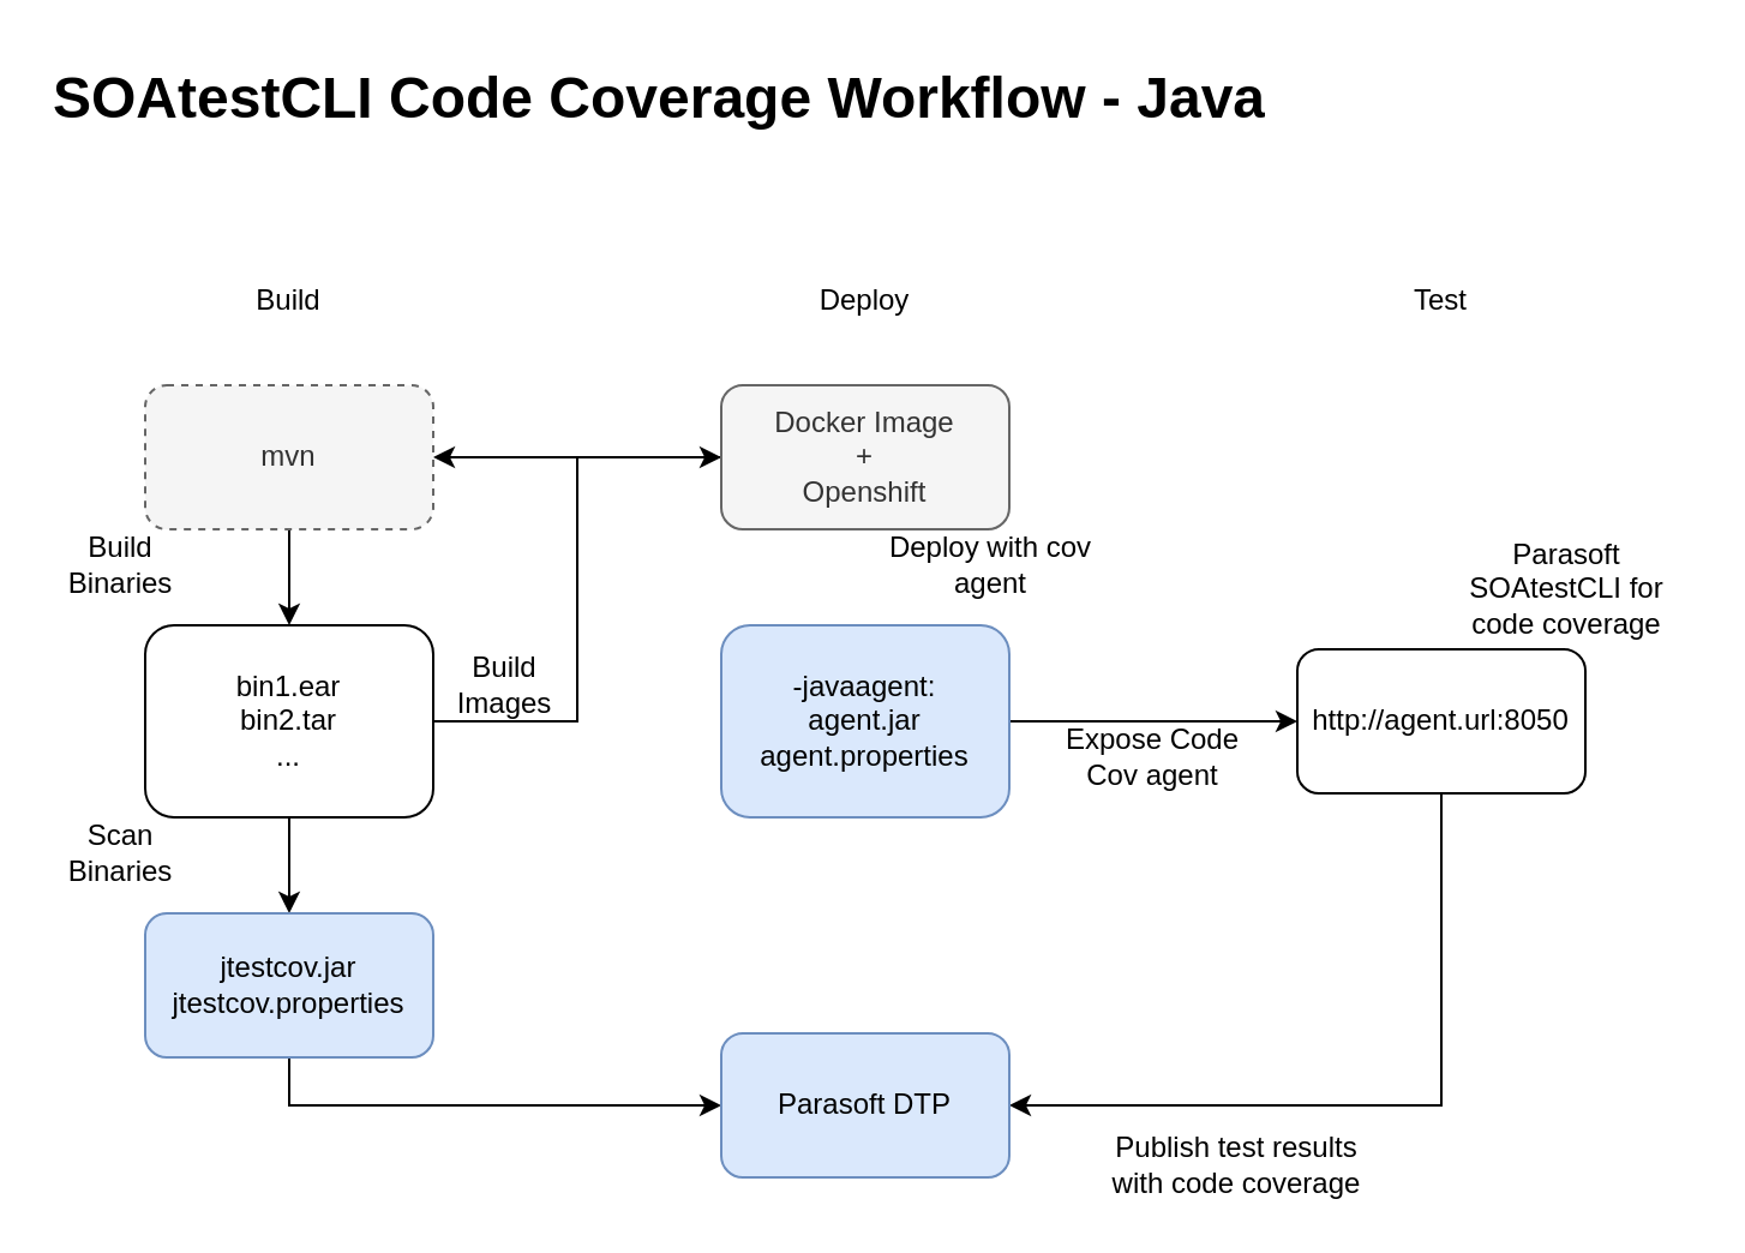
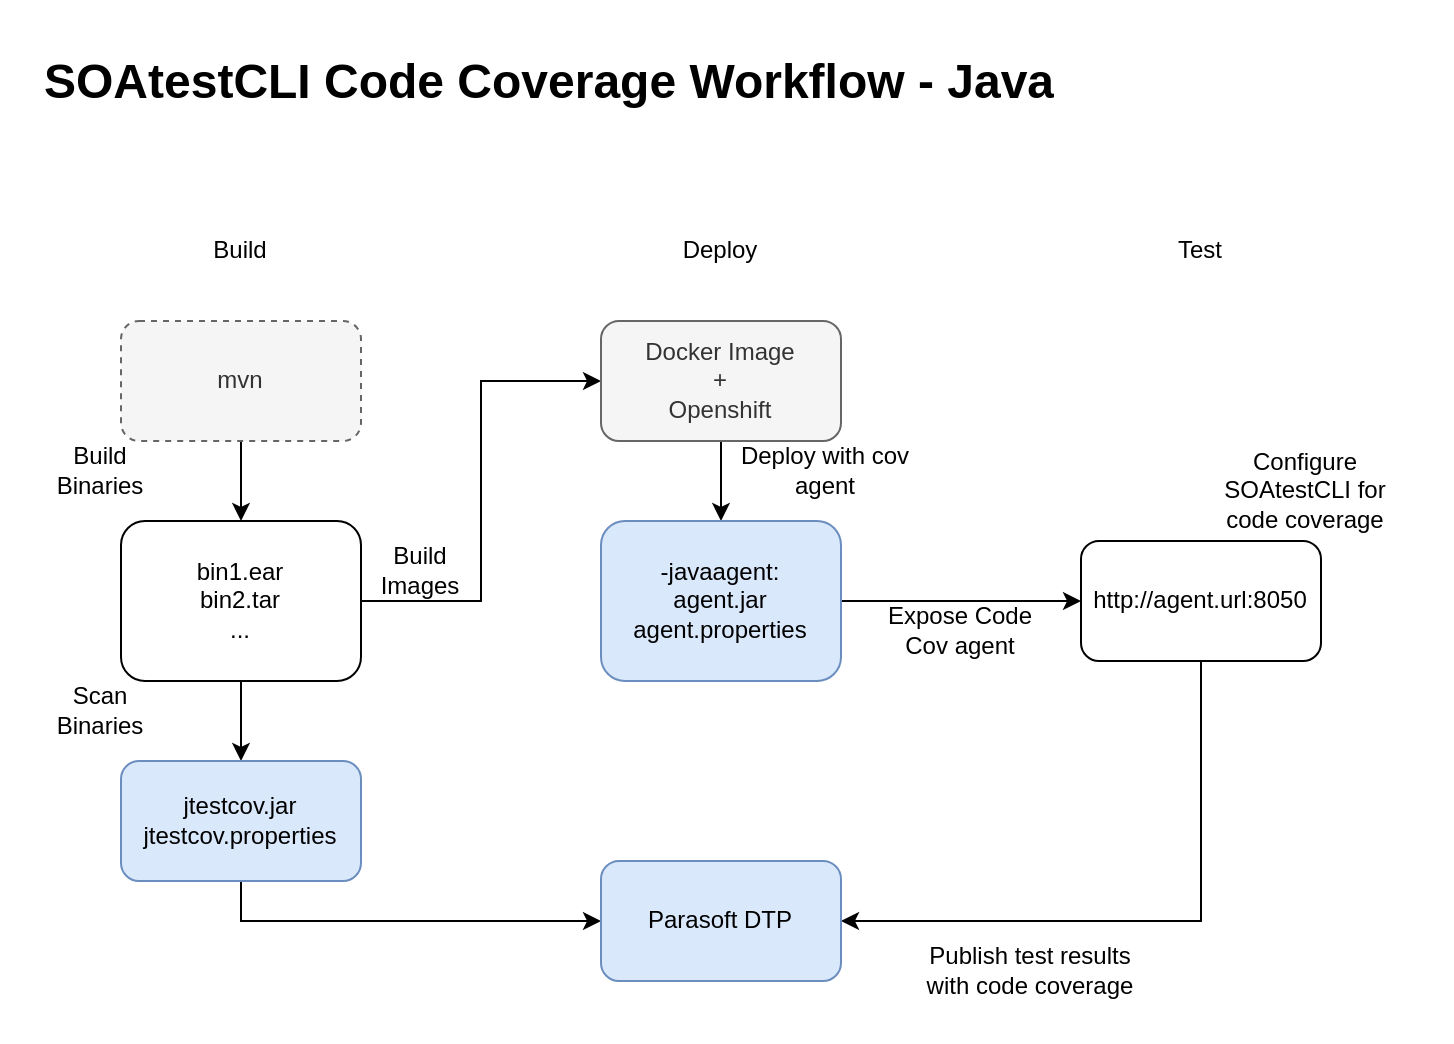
  <mxCell id="0" />
  <mxCell id="1" parent="0" />
  <mxCell id="2" style="edgeStyle=orthogonalEdgeStyle;rounded=0;orthogonalLoop=1;jettySize=auto;html=1;entryX=0;entryY=0.5;entryDx=0;entryDy=0;" parent="1" source="4" target="9" edge="1"><mxGeometry relative="1" as="geometry" /></mxCell>
  <mxCell id="3" style="edgeStyle=orthogonalEdgeStyle;rounded=0;orthogonalLoop=1;jettySize=auto;html=1;" parent="1" source="4" target="13" edge="1"><mxGeometry relative="1" as="geometry"><mxPoint x="240" y="460" as="targetPoint" /></mxGeometry></mxCell>
  <mxCell id="4" value="bin1.ear&lt;div&gt;bin2.tar&lt;/div&gt;&lt;div&gt;...&lt;/div&gt;" style="rounded=1;whiteSpace=wrap;html=1;" parent="1" vertex="1"><mxGeometry x="60" y="260" width="120" height="80" as="geometry" /></mxCell>
  <mxCell id="5" style="edgeStyle=orthogonalEdgeStyle;rounded=0;orthogonalLoop=1;jettySize=auto;html=1;" parent="1" source="6" target="4" edge="1"><mxGeometry relative="1" as="geometry" /></mxCell>
  <mxCell id="6" value="mvn" style="rounded=1;whiteSpace=wrap;html=1;fillColor=#f5f5f5;fontColor=#333333;strokeColor=#666666;dashed=1;" parent="1" vertex="1"><mxGeometry x="60" y="160" width="120" height="60" as="geometry" /></mxCell>
  <mxCell id="7" value="Build" style="text;html=1;align=center;verticalAlign=middle;whiteSpace=wrap;rounded=0;" parent="1" vertex="1"><mxGeometry x="90" y="110" width="60" height="30" as="geometry" /></mxCell>
- <mxCell id="8" style="edgeStyle=orthogonalEdgeStyle;rounded=0;orthogonalLoop=1;jettySize=auto;html=1;" parent="1" source="9" target="6" edge="1"><mxGeometry relative="1" as="geometry" /></mxCell>
+ <mxCell id="8" style="edgeStyle=orthogonalEdgeStyle;rounded=0;orthogonalLoop=1;jettySize=auto;html=1;" parent="1" source="9" target="15" edge="1"><mxGeometry relative="1" as="geometry" /></mxCell>
  <mxCell id="9" value="Docker Image&lt;div&gt;+&lt;br&gt;Openshift&lt;/div&gt;" style="rounded=1;whiteSpace=wrap;html=1;fillColor=#f5f5f5;fontColor=#333333;strokeColor=#666666;" parent="1" vertex="1"><mxGeometry x="300" y="160" width="120" height="60" as="geometry" /></mxCell>
  <mxCell id="10" value="Deploy" style="text;html=1;align=center;verticalAlign=middle;whiteSpace=wrap;rounded=0;" parent="1" vertex="1"><mxGeometry x="330" y="110" width="60" height="30" as="geometry" /></mxCell>
  <mxCell id="11" value="Test" style="text;html=1;align=center;verticalAlign=middle;whiteSpace=wrap;rounded=0;" parent="1" vertex="1"><mxGeometry x="570" y="110" width="60" height="30" as="geometry" /></mxCell>
  <mxCell id="12" style="edgeStyle=orthogonalEdgeStyle;rounded=0;orthogonalLoop=1;jettySize=auto;html=1;entryX=0;entryY=0.5;entryDx=0;entryDy=0;" parent="1" source="13" target="18" edge="1"><mxGeometry relative="1" as="geometry"><Array as="points"><mxPoint x="120" y="460" /></Array></mxGeometry></mxCell>
  <mxCell id="13" value="jtestcov.jar&lt;div&gt;jtestcov.properties&lt;/div&gt;" style="rounded=1;whiteSpace=wrap;html=1;fillColor=#dae8fc;strokeColor=#6c8ebf;" parent="1" vertex="1"><mxGeometry x="60" y="380" width="120" height="60" as="geometry" /></mxCell>
  <mxCell id="14" style="edgeStyle=orthogonalEdgeStyle;rounded=0;orthogonalLoop=1;jettySize=auto;html=1;entryX=0;entryY=0.5;entryDx=0;entryDy=0;" parent="1" source="15" target="17" edge="1"><mxGeometry relative="1" as="geometry" /></mxCell>
  <mxCell id="15" value="-javaagent:&lt;div&gt;agent.jar&lt;div&gt;agent.properties&lt;/div&gt;&lt;/div&gt;" style="rounded=1;whiteSpace=wrap;html=1;fillColor=#dae8fc;strokeColor=#6c8ebf;" parent="1" vertex="1"><mxGeometry x="300" y="260" width="120" height="80" as="geometry" /></mxCell>
  <mxCell id="16" style="edgeStyle=orthogonalEdgeStyle;rounded=0;orthogonalLoop=1;jettySize=auto;html=1;entryX=1;entryY=0.5;entryDx=0;entryDy=0;" parent="1" source="17" target="18" edge="1"><mxGeometry relative="1" as="geometry"><Array as="points"><mxPoint x="600" y="460" /></Array></mxGeometry></mxCell>
  <mxCell id="17" value="http://agent.url:8050" style="rounded=1;whiteSpace=wrap;html=1;" parent="1" vertex="1"><mxGeometry x="540" y="270" width="120" height="60" as="geometry" /></mxCell>
  <mxCell id="18" value="Parasoft DTP" style="rounded=1;whiteSpace=wrap;html=1;fillColor=#dae8fc;strokeColor=#6c8ebf;" parent="1" vertex="1"><mxGeometry x="300" y="430" width="120" height="60" as="geometry" /></mxCell>
  <mxCell id="19" value="Publish test results with code coverage" style="text;html=1;align=center;verticalAlign=middle;whiteSpace=wrap;rounded=0;" parent="1" vertex="1"><mxGeometry x="460" y="470" width="110" height="30" as="geometry" /></mxCell>
  <mxCell id="20" value="Build Binaries" style="text;html=1;align=center;verticalAlign=middle;whiteSpace=wrap;rounded=0;" parent="1" vertex="1"><mxGeometry x="20" y="220" width="60" height="30" as="geometry" /></mxCell>
  <mxCell id="21" value="Scan&lt;div&gt;Binaries&lt;/div&gt;" style="text;html=1;align=center;verticalAlign=middle;whiteSpace=wrap;rounded=0;" parent="1" vertex="1"><mxGeometry x="20" y="340" width="60" height="30" as="geometry" /></mxCell>
  <mxCell id="22" value="Build Images" style="text;html=1;align=center;verticalAlign=middle;whiteSpace=wrap;rounded=0;" parent="1" vertex="1"><mxGeometry x="180" y="270" width="60" height="30" as="geometry" /></mxCell>
  <mxCell id="23" value="Deploy with cov agent" style="text;html=1;align=center;verticalAlign=middle;whiteSpace=wrap;rounded=0;" parent="1" vertex="1"><mxGeometry x="360" y="220" width="105" height="30" as="geometry" /></mxCell>
- <mxCell id="24" value="Parasoft SOAtestCLI for code coverage" style="text;html=1;align=center;verticalAlign=middle;whiteSpace=wrap;rounded=0;" parent="1" vertex="1"><mxGeometry x="600" y="230" width="105" height="30" as="geometry" /></mxCell>
+ <mxCell id="24" value="Configure SOAtestCLI for code coverage" style="text;html=1;align=center;verticalAlign=middle;whiteSpace=wrap;rounded=0;" parent="1" vertex="1"><mxGeometry x="600" y="230" width="105" height="30" as="geometry" /></mxCell>
  <mxCell id="25" value="Expose Code Cov agent" style="text;html=1;align=center;verticalAlign=middle;whiteSpace=wrap;rounded=0;" parent="1" vertex="1"><mxGeometry x="440" y="300" width="80" height="30" as="geometry" /></mxCell>
  <mxCell id="26" value="&lt;h1 style=&quot;margin-top: 0px;&quot;&gt;SOAtestCLI Code Coverage Workflow - Java&lt;/h1&gt;" style="text;html=1;whiteSpace=wrap;overflow=hidden;rounded=0;" parent="1" vertex="1"><mxGeometry x="20" y="20" width="530" height="120" as="geometry" /></mxCell>
